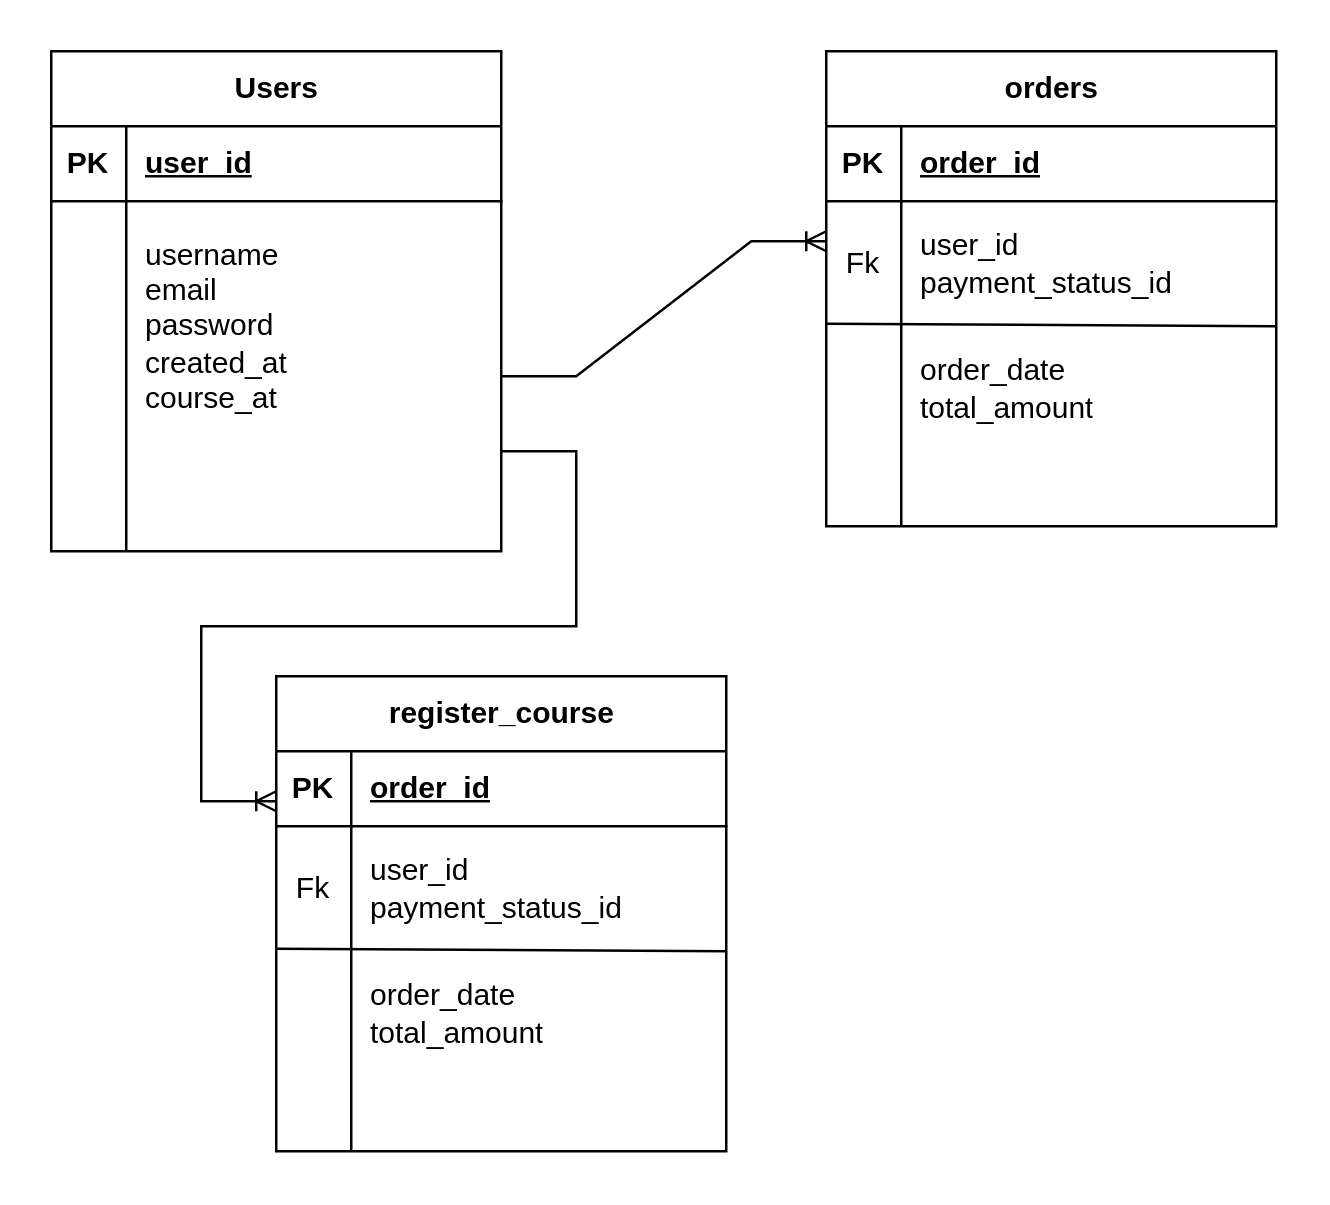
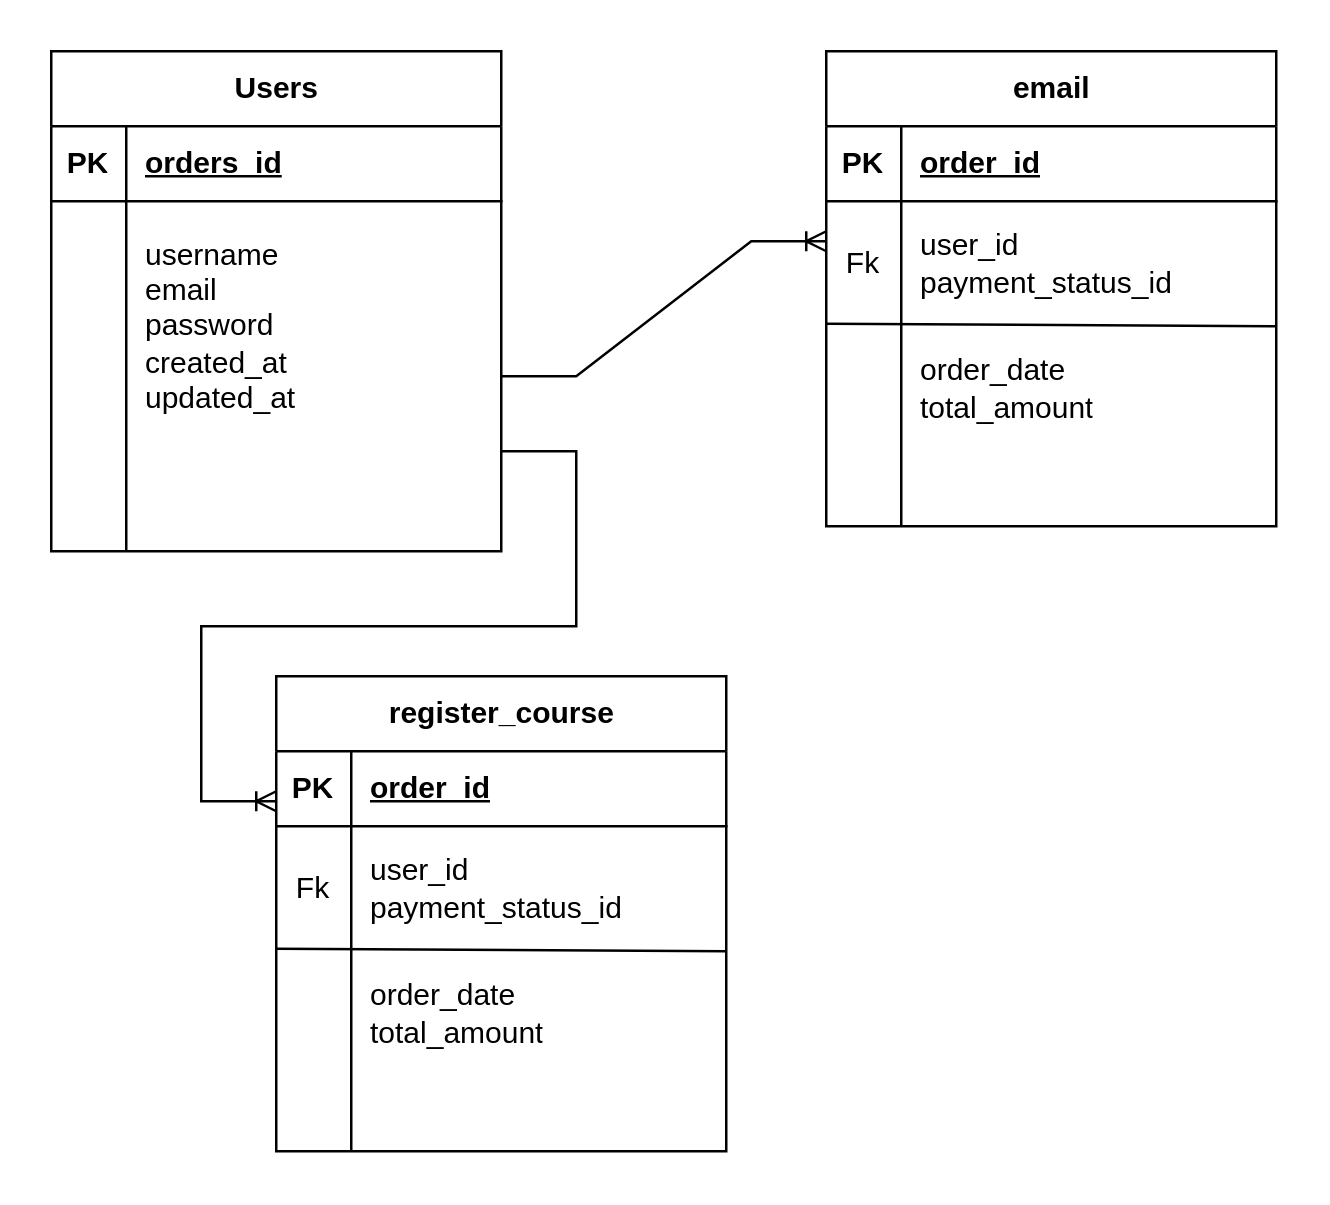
  <mxCell id="0" />
  <mxCell id="1" parent="0" />
  <mxCell id="2" value="Users" style="shape=table;startSize=30;container=1;collapsible=1;childLayout=tableLayout;fixedRows=1;rowLines=0;fontStyle=1;align=center;resizeLast=1;html=1;" vertex="1" parent="1"><mxGeometry x="20" y="20" width="180" height="200" as="geometry" /></mxCell>
  <mxCell id="3" value="" style="shape=tableRow;horizontal=0;startSize=0;swimlaneHead=0;swimlaneBody=0;fillColor=none;collapsible=0;dropTarget=0;points=[[0,0.5],[1,0.5]];portConstraint=eastwest;top=0;left=0;right=0;bottom=1;" vertex="1" parent="2"><mxGeometry y="30" width="180" height="30" as="geometry" /></mxCell>
  <mxCell id="4" value="PK" style="shape=partialRectangle;connectable=0;fillColor=none;top=0;left=0;bottom=0;right=0;fontStyle=1;overflow=hidden;whiteSpace=wrap;html=1;" vertex="1" parent="3"><mxGeometry width="30" height="30" as="geometry"><mxRectangle width="30" height="30" as="alternateBounds" /></mxGeometry></mxCell>
- <mxCell id="5" value="user_id" style="shape=partialRectangle;connectable=0;fillColor=none;top=0;left=0;bottom=0;right=0;align=left;spacingLeft=6;fontStyle=5;overflow=hidden;whiteSpace=wrap;html=1;" vertex="1" parent="3"><mxGeometry x="30" width="150" height="30" as="geometry"><mxRectangle width="150" height="30" as="alternateBounds" /></mxGeometry></mxCell>
+ <mxCell id="5" value="orders_id" style="shape=partialRectangle;connectable=0;fillColor=none;top=0;left=0;bottom=0;right=0;align=left;spacingLeft=6;fontStyle=5;overflow=hidden;whiteSpace=wrap;html=1;" vertex="1" parent="3"><mxGeometry x="30" width="150" height="30" as="geometry"><mxRectangle width="150" height="30" as="alternateBounds" /></mxGeometry></mxCell>
  <mxCell id="6" value="" style="shape=tableRow;horizontal=0;startSize=0;swimlaneHead=0;swimlaneBody=0;fillColor=none;collapsible=0;dropTarget=0;points=[[0,0.5],[1,0.5]];portConstraint=eastwest;top=0;left=0;right=0;bottom=0;" vertex="1" parent="2"><mxGeometry y="60" width="180" height="100" as="geometry" /></mxCell>
  <mxCell id="7" value="" style="shape=partialRectangle;connectable=0;fillColor=none;top=0;left=0;bottom=0;right=0;editable=1;overflow=hidden;whiteSpace=wrap;html=1;" vertex="1" parent="6"><mxGeometry width="30" height="100" as="geometry"><mxRectangle width="30" height="100" as="alternateBounds" /></mxGeometry></mxCell>
- <mxCell id="8" value="username&lt;br&gt;email&lt;br&gt;password&lt;br&gt;created_at&lt;br&gt;course_at" style="shape=partialRectangle;connectable=0;fillColor=none;top=0;left=0;bottom=0;right=0;align=left;spacingLeft=6;overflow=hidden;whiteSpace=wrap;html=1;" vertex="1" parent="6"><mxGeometry x="30" width="150" height="100" as="geometry"><mxRectangle width="150" height="100" as="alternateBounds" /></mxGeometry></mxCell>
+ <mxCell id="8" value="username&lt;br&gt;email&lt;br&gt;password&lt;br&gt;created_at&lt;br&gt;updated_at" style="shape=partialRectangle;connectable=0;fillColor=none;top=0;left=0;bottom=0;right=0;align=left;spacingLeft=6;overflow=hidden;whiteSpace=wrap;html=1;" vertex="1" parent="6"><mxGeometry x="30" width="150" height="100" as="geometry"><mxRectangle width="150" height="100" as="alternateBounds" /></mxGeometry></mxCell>
  <mxCell id="9" value="" style="shape=tableRow;horizontal=0;startSize=0;swimlaneHead=0;swimlaneBody=0;fillColor=none;collapsible=0;dropTarget=0;points=[[0,0.5],[1,0.5]];portConstraint=eastwest;top=0;left=0;right=0;bottom=0;" vertex="1" parent="2"><mxGeometry y="160" width="180" height="20" as="geometry" /></mxCell>
  <mxCell id="10" value="" style="shape=partialRectangle;connectable=0;fillColor=none;top=0;left=0;bottom=0;right=0;editable=1;overflow=hidden;whiteSpace=wrap;html=1;" vertex="1" parent="9"><mxGeometry width="30" height="20" as="geometry"><mxRectangle width="30" height="20" as="alternateBounds" /></mxGeometry></mxCell>
  <mxCell id="11" value="" style="shape=partialRectangle;connectable=0;fillColor=none;top=0;left=0;bottom=0;right=0;align=left;spacingLeft=6;overflow=hidden;whiteSpace=wrap;html=1;" vertex="1" parent="9"><mxGeometry x="30" width="150" height="20" as="geometry"><mxRectangle width="150" height="20" as="alternateBounds" /></mxGeometry></mxCell>
  <mxCell id="12" value="" style="shape=tableRow;horizontal=0;startSize=0;swimlaneHead=0;swimlaneBody=0;fillColor=none;collapsible=0;dropTarget=0;points=[[0,0.5],[1,0.5]];portConstraint=eastwest;top=0;left=0;right=0;bottom=0;" vertex="1" parent="2"><mxGeometry y="180" width="180" height="20" as="geometry" /></mxCell>
  <mxCell id="13" value="" style="shape=partialRectangle;connectable=0;fillColor=none;top=0;left=0;bottom=0;right=0;editable=1;overflow=hidden;whiteSpace=wrap;html=1;" vertex="1" parent="12"><mxGeometry width="30" height="20" as="geometry"><mxRectangle width="30" height="20" as="alternateBounds" /></mxGeometry></mxCell>
  <mxCell id="14" value="" style="shape=partialRectangle;connectable=0;fillColor=none;top=0;left=0;bottom=0;right=0;align=left;spacingLeft=6;overflow=hidden;whiteSpace=wrap;html=1;" vertex="1" parent="12"><mxGeometry x="30" width="150" height="20" as="geometry"><mxRectangle width="150" height="20" as="alternateBounds" /></mxGeometry></mxCell>
  <mxCell id="15" value="" style="edgeStyle=entityRelationEdgeStyle;fontSize=12;html=1;endArrow=ERoneToMany;rounded=0;entryX=0;entryY=0.32;entryDx=0;entryDy=0;entryPerimeter=0;" edge="1" parent="1" target="20"><mxGeometry width="100" height="100" relative="1" as="geometry"><mxPoint x="200" y="150" as="sourcePoint" /><mxPoint x="260" y="310" as="targetPoint" /></mxGeometry></mxCell>
- <mxCell id="16" value="orders" style="shape=table;startSize=30;container=1;collapsible=1;childLayout=tableLayout;fixedRows=1;rowLines=0;fontStyle=1;align=center;resizeLast=1;html=1;" vertex="1" parent="1"><mxGeometry x="330" y="20" width="180" height="190" as="geometry" /></mxCell>
+ <mxCell id="16" value="email" style="shape=table;startSize=30;container=1;collapsible=1;childLayout=tableLayout;fixedRows=1;rowLines=0;fontStyle=1;align=center;resizeLast=1;html=1;" vertex="1" parent="1"><mxGeometry x="330" y="20" width="180" height="190" as="geometry" /></mxCell>
  <mxCell id="17" value="" style="shape=tableRow;horizontal=0;startSize=0;swimlaneHead=0;swimlaneBody=0;fillColor=none;collapsible=0;dropTarget=0;points=[[0,0.5],[1,0.5]];portConstraint=eastwest;top=0;left=0;right=0;bottom=1;" vertex="1" parent="16"><mxGeometry y="30" width="180" height="30" as="geometry" /></mxCell>
  <mxCell id="18" value="PK" style="shape=partialRectangle;connectable=0;fillColor=none;top=0;left=0;bottom=0;right=0;fontStyle=1;overflow=hidden;whiteSpace=wrap;html=1;" vertex="1" parent="17"><mxGeometry width="30" height="30" as="geometry"><mxRectangle width="30" height="30" as="alternateBounds" /></mxGeometry></mxCell>
  <mxCell id="19" value="order_id" style="shape=partialRectangle;connectable=0;fillColor=none;top=0;left=0;bottom=0;right=0;align=left;spacingLeft=6;fontStyle=5;overflow=hidden;whiteSpace=wrap;html=1;" vertex="1" parent="17"><mxGeometry x="30" width="150" height="30" as="geometry"><mxRectangle width="150" height="30" as="alternateBounds" /></mxGeometry></mxCell>
  <mxCell id="20" value="" style="shape=tableRow;horizontal=0;startSize=0;swimlaneHead=0;swimlaneBody=0;fillColor=none;collapsible=0;dropTarget=0;points=[[0,0.5],[1,0.5]];portConstraint=eastwest;top=0;left=0;right=0;bottom=0;swimlaneFillColor=none;" vertex="1" parent="16"><mxGeometry y="60" width="180" height="50" as="geometry" /></mxCell>
  <mxCell id="21" value="Fk" style="shape=partialRectangle;connectable=0;fillColor=none;top=0;left=0;bottom=0;right=0;editable=1;overflow=hidden;whiteSpace=wrap;html=1;labelBorderColor=none;" vertex="1" parent="20"><mxGeometry width="30" height="50" as="geometry"><mxRectangle width="30" height="50" as="alternateBounds" /></mxGeometry></mxCell>
  <mxCell id="22" value="user_id&lt;br&gt;payment_status_id" style="shape=partialRectangle;connectable=0;fillColor=none;top=0;left=0;bottom=0;right=0;align=left;spacingLeft=6;overflow=hidden;whiteSpace=wrap;html=1;strokeWidth=7;labelBorderColor=none;" vertex="1" parent="20"><mxGeometry x="30" width="150" height="50" as="geometry"><mxRectangle width="150" height="50" as="alternateBounds" /></mxGeometry></mxCell>
  <mxCell id="23" value="" style="shape=tableRow;horizontal=0;startSize=0;swimlaneHead=0;swimlaneBody=0;fillColor=none;collapsible=0;dropTarget=0;points=[[0,0.5],[1,0.5]];portConstraint=eastwest;top=0;left=0;right=0;bottom=0;" vertex="1" parent="16"><mxGeometry y="110" width="180" height="50" as="geometry" /></mxCell>
  <mxCell id="24" value="" style="shape=partialRectangle;connectable=0;fillColor=none;top=0;left=0;bottom=0;right=0;editable=1;overflow=hidden;whiteSpace=wrap;html=1;" vertex="1" parent="23"><mxGeometry width="30" height="50" as="geometry"><mxRectangle width="30" height="50" as="alternateBounds" /></mxGeometry></mxCell>
  <mxCell id="25" value="order_date&lt;br&gt;total_amount" style="shape=partialRectangle;connectable=0;fillColor=none;top=0;left=0;bottom=0;right=0;align=left;spacingLeft=6;overflow=hidden;whiteSpace=wrap;html=1;" vertex="1" parent="23"><mxGeometry x="30" width="150" height="50" as="geometry"><mxRectangle width="150" height="50" as="alternateBounds" /></mxGeometry></mxCell>
  <mxCell id="26" value="" style="shape=tableRow;horizontal=0;startSize=0;swimlaneHead=0;swimlaneBody=0;fillColor=none;collapsible=0;dropTarget=0;points=[[0,0.5],[1,0.5]];portConstraint=eastwest;top=0;left=0;right=0;bottom=0;" vertex="1" parent="16"><mxGeometry y="160" width="180" height="30" as="geometry" /></mxCell>
  <mxCell id="27" value="" style="shape=partialRectangle;connectable=0;fillColor=none;top=0;left=0;bottom=0;right=0;editable=1;overflow=hidden;whiteSpace=wrap;html=1;" vertex="1" parent="26"><mxGeometry width="30" height="30" as="geometry"><mxRectangle width="30" height="30" as="alternateBounds" /></mxGeometry></mxCell>
  <mxCell id="28" value="" style="shape=partialRectangle;connectable=0;fillColor=none;top=0;left=0;bottom=0;right=0;align=left;spacingLeft=6;overflow=hidden;whiteSpace=wrap;html=1;" vertex="1" parent="26"><mxGeometry x="30" width="150" height="30" as="geometry"><mxRectangle width="150" height="30" as="alternateBounds" /></mxGeometry></mxCell>
  <mxCell id="29" value="" style="endArrow=none;html=1;rounded=0;exitX=0;exitY=-0.02;exitDx=0;exitDy=0;exitPerimeter=0;" edge="1" parent="16" source="23"><mxGeometry width="50" height="50" relative="1" as="geometry"><mxPoint y="100" as="sourcePoint" /><mxPoint x="180" y="110" as="targetPoint" /></mxGeometry></mxCell>
  <mxCell id="30" value="" style="edgeStyle=entityRelationEdgeStyle;fontSize=12;html=1;endArrow=ERoneToMany;rounded=0;" edge="1" parent="1"><mxGeometry width="100" height="100" relative="1" as="geometry"><mxPoint x="200" y="180" as="sourcePoint" /><mxPoint x="110" y="320" as="targetPoint" /></mxGeometry></mxCell>
  <mxCell id="31" value="register_course" style="shape=table;startSize=30;container=1;collapsible=1;childLayout=tableLayout;fixedRows=1;rowLines=0;fontStyle=1;align=center;resizeLast=1;html=1;" vertex="1" parent="1"><mxGeometry x="110" y="270" width="180" height="190" as="geometry" /></mxCell>
  <mxCell id="32" value="" style="shape=tableRow;horizontal=0;startSize=0;swimlaneHead=0;swimlaneBody=0;fillColor=none;collapsible=0;dropTarget=0;points=[[0,0.5],[1,0.5]];portConstraint=eastwest;top=0;left=0;right=0;bottom=1;" vertex="1" parent="31"><mxGeometry y="30" width="180" height="30" as="geometry" /></mxCell>
  <mxCell id="33" value="PK" style="shape=partialRectangle;connectable=0;fillColor=none;top=0;left=0;bottom=0;right=0;fontStyle=1;overflow=hidden;whiteSpace=wrap;html=1;" vertex="1" parent="32"><mxGeometry width="30" height="30" as="geometry"><mxRectangle width="30" height="30" as="alternateBounds" /></mxGeometry></mxCell>
  <mxCell id="34" value="order_id" style="shape=partialRectangle;connectable=0;fillColor=none;top=0;left=0;bottom=0;right=0;align=left;spacingLeft=6;fontStyle=5;overflow=hidden;whiteSpace=wrap;html=1;" vertex="1" parent="32"><mxGeometry x="30" width="150" height="30" as="geometry"><mxRectangle width="150" height="30" as="alternateBounds" /></mxGeometry></mxCell>
  <mxCell id="35" value="" style="shape=tableRow;horizontal=0;startSize=0;swimlaneHead=0;swimlaneBody=0;fillColor=none;collapsible=0;dropTarget=0;points=[[0,0.5],[1,0.5]];portConstraint=eastwest;top=0;left=0;right=0;bottom=0;swimlaneFillColor=none;" vertex="1" parent="31"><mxGeometry y="60" width="180" height="50" as="geometry" /></mxCell>
  <mxCell id="36" value="Fk" style="shape=partialRectangle;connectable=0;fillColor=none;top=0;left=0;bottom=0;right=0;editable=1;overflow=hidden;whiteSpace=wrap;html=1;labelBorderColor=none;" vertex="1" parent="35"><mxGeometry width="30" height="50" as="geometry"><mxRectangle width="30" height="50" as="alternateBounds" /></mxGeometry></mxCell>
  <mxCell id="37" value="user_id&lt;br&gt;payment_status_id" style="shape=partialRectangle;connectable=0;fillColor=none;top=0;left=0;bottom=0;right=0;align=left;spacingLeft=6;overflow=hidden;whiteSpace=wrap;html=1;strokeWidth=7;labelBorderColor=none;" vertex="1" parent="35"><mxGeometry x="30" width="150" height="50" as="geometry"><mxRectangle width="150" height="50" as="alternateBounds" /></mxGeometry></mxCell>
  <mxCell id="38" value="" style="shape=tableRow;horizontal=0;startSize=0;swimlaneHead=0;swimlaneBody=0;fillColor=none;collapsible=0;dropTarget=0;points=[[0,0.5],[1,0.5]];portConstraint=eastwest;top=0;left=0;right=0;bottom=0;" vertex="1" parent="31"><mxGeometry y="110" width="180" height="50" as="geometry" /></mxCell>
  <mxCell id="39" value="" style="shape=partialRectangle;connectable=0;fillColor=none;top=0;left=0;bottom=0;right=0;editable=1;overflow=hidden;whiteSpace=wrap;html=1;" vertex="1" parent="38"><mxGeometry width="30" height="50" as="geometry"><mxRectangle width="30" height="50" as="alternateBounds" /></mxGeometry></mxCell>
  <mxCell id="40" value="order_date&lt;br&gt;total_amount" style="shape=partialRectangle;connectable=0;fillColor=none;top=0;left=0;bottom=0;right=0;align=left;spacingLeft=6;overflow=hidden;whiteSpace=wrap;html=1;" vertex="1" parent="38"><mxGeometry x="30" width="150" height="50" as="geometry"><mxRectangle width="150" height="50" as="alternateBounds" /></mxGeometry></mxCell>
  <mxCell id="41" value="" style="shape=tableRow;horizontal=0;startSize=0;swimlaneHead=0;swimlaneBody=0;fillColor=none;collapsible=0;dropTarget=0;points=[[0,0.5],[1,0.5]];portConstraint=eastwest;top=0;left=0;right=0;bottom=0;" vertex="1" parent="31"><mxGeometry y="160" width="180" height="30" as="geometry" /></mxCell>
  <mxCell id="42" value="" style="shape=partialRectangle;connectable=0;fillColor=none;top=0;left=0;bottom=0;right=0;editable=1;overflow=hidden;whiteSpace=wrap;html=1;" vertex="1" parent="41"><mxGeometry width="30" height="30" as="geometry"><mxRectangle width="30" height="30" as="alternateBounds" /></mxGeometry></mxCell>
  <mxCell id="43" value="" style="shape=partialRectangle;connectable=0;fillColor=none;top=0;left=0;bottom=0;right=0;align=left;spacingLeft=6;overflow=hidden;whiteSpace=wrap;html=1;" vertex="1" parent="41"><mxGeometry x="30" width="150" height="30" as="geometry"><mxRectangle width="150" height="30" as="alternateBounds" /></mxGeometry></mxCell>
  <mxCell id="44" value="" style="endArrow=none;html=1;rounded=0;exitX=0;exitY=-0.02;exitDx=0;exitDy=0;exitPerimeter=0;" edge="1" parent="31" source="38"><mxGeometry width="50" height="50" relative="1" as="geometry"><mxPoint y="100" as="sourcePoint" /><mxPoint x="180" y="110" as="targetPoint" /></mxGeometry></mxCell>
